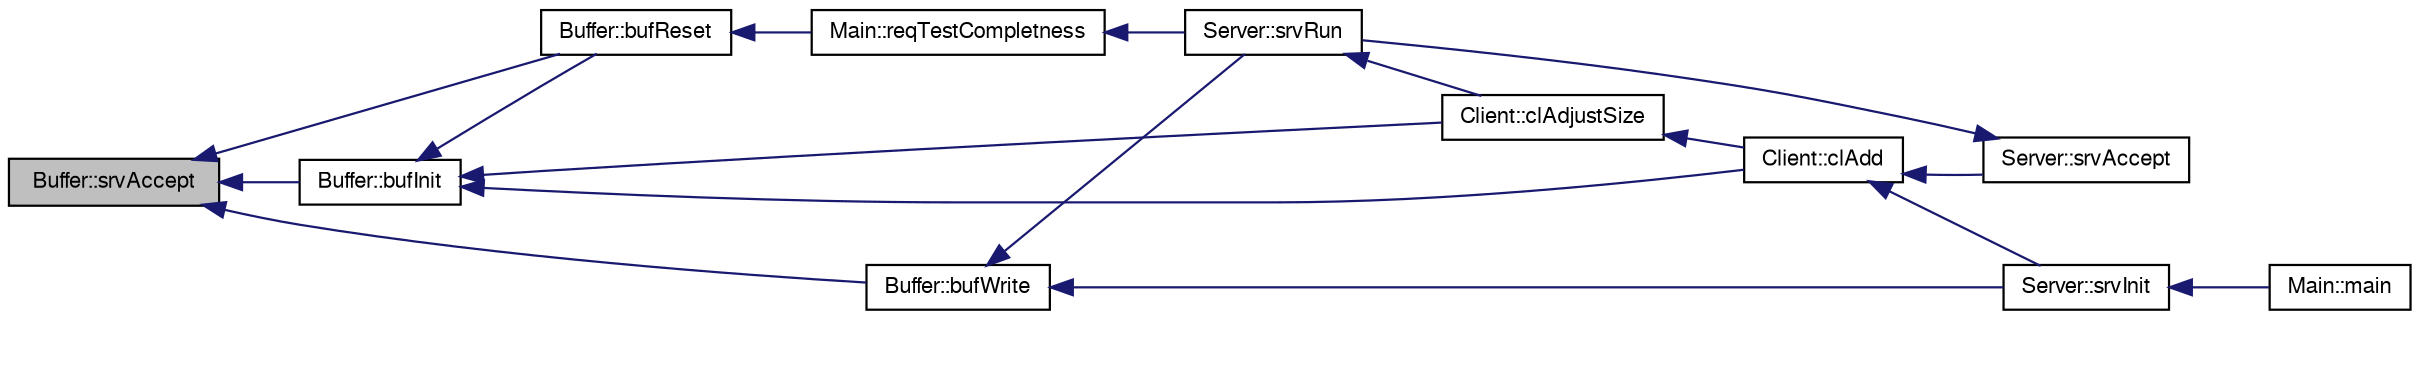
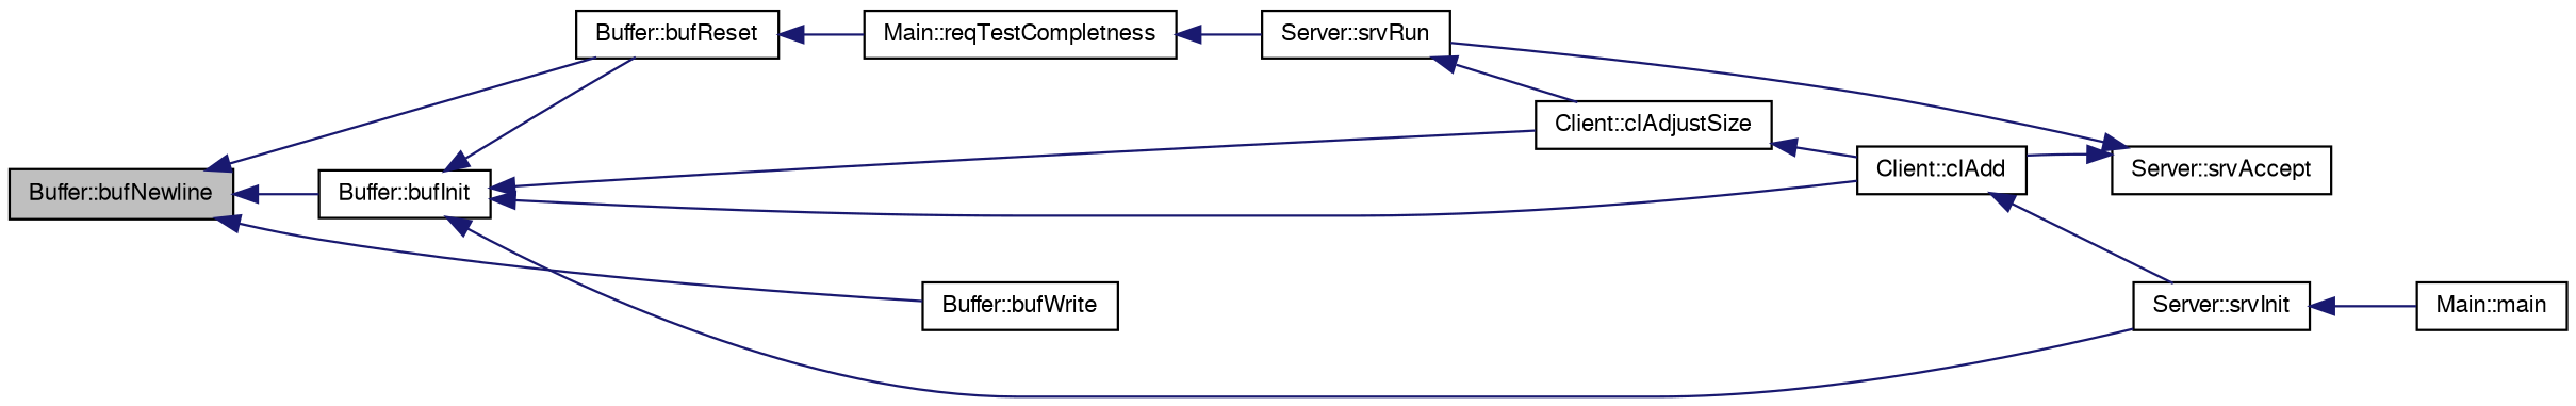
  digraph {
    rankdir=LR
    node [color=black fontname=FreeSans fontsize=10 shape=record]
    edge [color=midnightblue dir=back fontname=FreeSans fontsize=10 labelfontname=FreeSans labelfontsize=10 style=solid]
-   n1 [fillcolor=grey75 fontcolor=black height=0.2 label="Buffer::srvAccept" style=filled width=0.4]
+   n1 [fillcolor=grey75 fontcolor=black height=0.2 label="Buffer::bufNewline" style=filled width=0.4]
    n2 [height=0.2 label="Buffer::bufInit" width=0.4]
    n3 [height=0.2 label="Buffer::bufReset" width=0.4]
    n4 [height=0.2 label="Buffer::bufWrite" width=0.4]
    n5 [height=0.2 label="Client::clAdd" width=0.4]
    n6 [height=0.2 label="Server::srvInit" width=0.4]
    n7 [height=0.2 label="Client::clAdjustSize" width=0.4]
    n8 [height=0.2 label="Main::reqTestCompletness" width=0.4]
    n9 [height=0.2 label="Server::srvRun" width=0.4]
    n10 [height=0.2 label="Server::srvAccept" width=0.4]
    n11 [height=0.2 label="Main::main" width=0.4]
    n1 -> n2
    n1 -> n3
    n1 -> n4
    n2 -> n3
    n2 -> n5
-   n4 -> n6
+   n2 -> n6
    n2 -> n7
    n3 -> n8
-   n4 -> n9
    n5 -> n6
-   n5 -> n10
+   n10 -> n5
    n6 -> n11
    n7 -> n5
    n8 -> n9
    n9 -> n7
    n10 -> n9
  }
